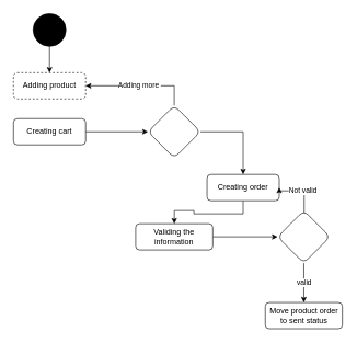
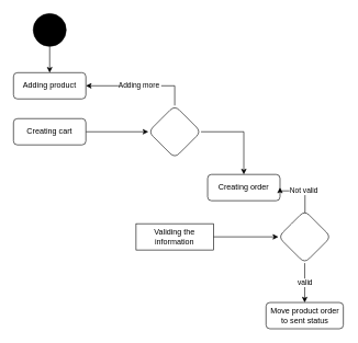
  <mxCell id="0" />
  <mxCell id="1" parent="0" />
  <mxCell id="2" style="edgeStyle=orthogonalEdgeStyle;rounded=0;orthogonalLoop=1;jettySize=auto;html=1;" edge="1" parent="1" source="3" target="4"><mxGeometry relative="1" as="geometry" /></mxCell>
  <mxCell id="3" value="" style="ellipse;whiteSpace=wrap;html=1;aspect=fixed;fillColor=#000000;" vertex="1" parent="1"><mxGeometry x="50" y="20" width="50" height="50" as="geometry" /></mxCell>
- <mxCell id="4" value="Adding product" style="rounded=1;whiteSpace=wrap;html=1;fillColor=#FFFFFF;dashed=1;" vertex="1" parent="1"><mxGeometry x="20" y="110" width="110" height="40" as="geometry" /></mxCell>
+ <mxCell id="4" value="Adding product" style="rounded=1;whiteSpace=wrap;html=1;fillColor=#FFFFFF;" vertex="1" parent="1"><mxGeometry x="20" y="110" width="110" height="40" as="geometry" /></mxCell>
  <mxCell id="5" value="" style="edgeStyle=orthogonalEdgeStyle;rounded=0;orthogonalLoop=1;jettySize=auto;html=1;" edge="1" parent="1" source="6" target="9"><mxGeometry relative="1" as="geometry" /></mxCell>
  <mxCell id="6" value="Creating cart" style="rounded=1;whiteSpace=wrap;html=1;fillColor=#FFFFFF;" vertex="1" parent="1"><mxGeometry x="20" y="180" width="110" height="40" as="geometry" /></mxCell>
  <mxCell id="7" value="Adding more&amp;nbsp;" style="edgeStyle=orthogonalEdgeStyle;rounded=0;orthogonalLoop=1;jettySize=auto;html=1;entryX=1;entryY=0.5;entryDx=0;entryDy=0;exitX=0.5;exitY=0;exitDx=0;exitDy=0;" edge="1" parent="1" source="9" target="4"><mxGeometry relative="1" as="geometry"><Array as="points"><mxPoint x="265" y="130" /></Array></mxGeometry></mxCell>
  <mxCell id="8" style="edgeStyle=orthogonalEdgeStyle;rounded=0;orthogonalLoop=1;jettySize=auto;html=1;" edge="1" parent="1" source="9" target="11"><mxGeometry relative="1" as="geometry" /></mxCell>
  <mxCell id="9" value="" style="rhombus;whiteSpace=wrap;html=1;fillColor=#FFFFFF;rounded=1;" vertex="1" parent="1"><mxGeometry x="225" y="160" width="80" height="80" as="geometry" /></mxCell>
- <mxCell id="10" value="" style="edgeStyle=orthogonalEdgeStyle;rounded=0;orthogonalLoop=1;jettySize=auto;html=1;" edge="1" parent="1" source="11" target="13"><mxGeometry relative="1" as="geometry" /></mxCell>
  <mxCell id="11" value="Creating order" style="rounded=1;whiteSpace=wrap;html=1;fillColor=#FFFFFF;" vertex="1" parent="1"><mxGeometry x="315" y="265" width="110" height="40" as="geometry" /></mxCell>
  <mxCell id="12" value="" style="edgeStyle=orthogonalEdgeStyle;rounded=0;orthogonalLoop=1;jettySize=auto;html=1;" edge="1" parent="1" source="13" target="16"><mxGeometry relative="1" as="geometry" /></mxCell>
- <mxCell id="13" value="Validing the information" style="whiteSpace=wrap;html=1;fillColor=#FFFFFF;rounded=1;" vertex="1" parent="1"><mxGeometry x="206.25" y="340" width="117.5" height="40" as="geometry" /></mxCell>
+ <mxCell id="13" value="Validing the information" style="whiteSpace=wrap;html=1;fillColor=#FFFFFF;rounded=0;" vertex="1" parent="1"><mxGeometry x="206.25" y="340" width="117.5" height="40" as="geometry" /></mxCell>
  <mxCell id="14" value="Not valid" style="edgeStyle=orthogonalEdgeStyle;rounded=0;orthogonalLoop=1;jettySize=auto;html=1;entryX=1;entryY=0.5;entryDx=0;entryDy=0;" edge="1" parent="1" target="11"><mxGeometry relative="1" as="geometry"><mxPoint x="463" y="330" as="sourcePoint" /><Array as="points"><mxPoint x="463" y="290" /></Array></mxGeometry></mxCell>
  <mxCell id="15" value="valid" style="edgeStyle=orthogonalEdgeStyle;rounded=0;orthogonalLoop=1;jettySize=auto;html=1;entryX=0.5;entryY=0;entryDx=0;entryDy=0;" edge="1" parent="1" source="16" target="17"><mxGeometry relative="1" as="geometry" /></mxCell>
  <mxCell id="16" value="" style="rhombus;whiteSpace=wrap;html=1;fillColor=#FFFFFF;rounded=1;" vertex="1" parent="1"><mxGeometry x="422.5" y="320" width="80" height="80" as="geometry" /></mxCell>
  <mxCell id="17" value="Move product order to sent status" style="whiteSpace=wrap;html=1;fillColor=#FFFFFF;rounded=1;" vertex="1" parent="1"><mxGeometry x="403.75" y="460" width="117.5" height="40" as="geometry" /></mxCell>
